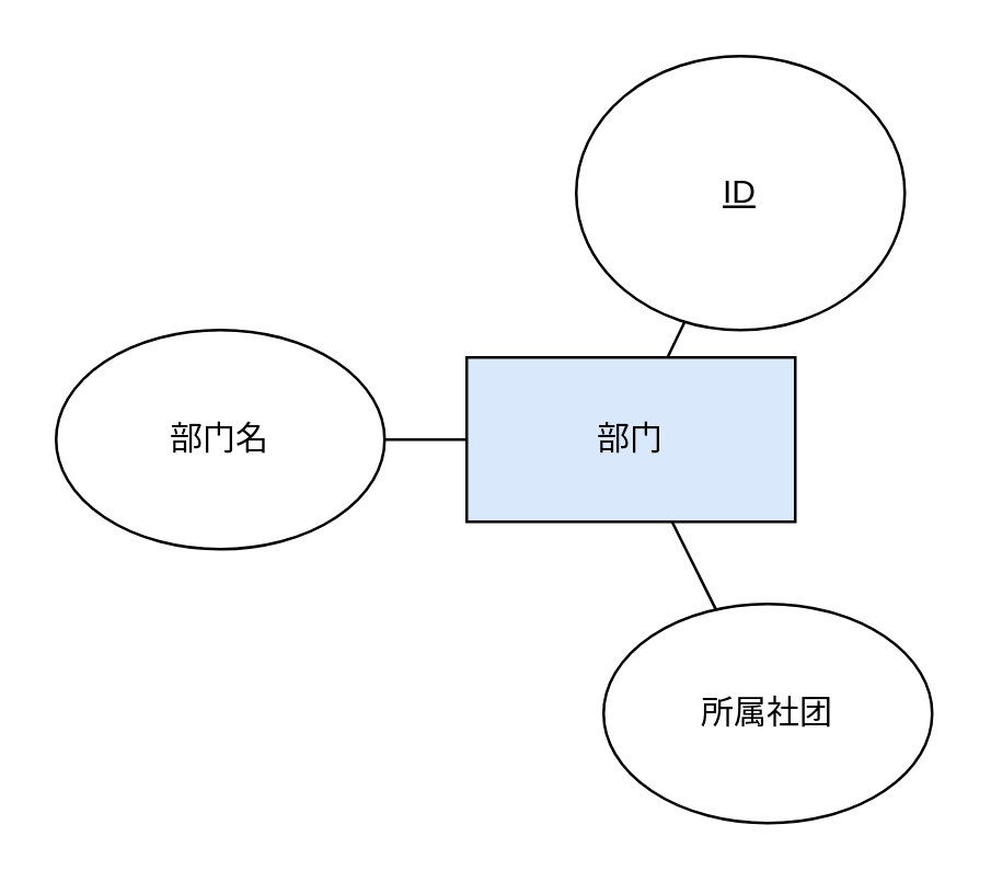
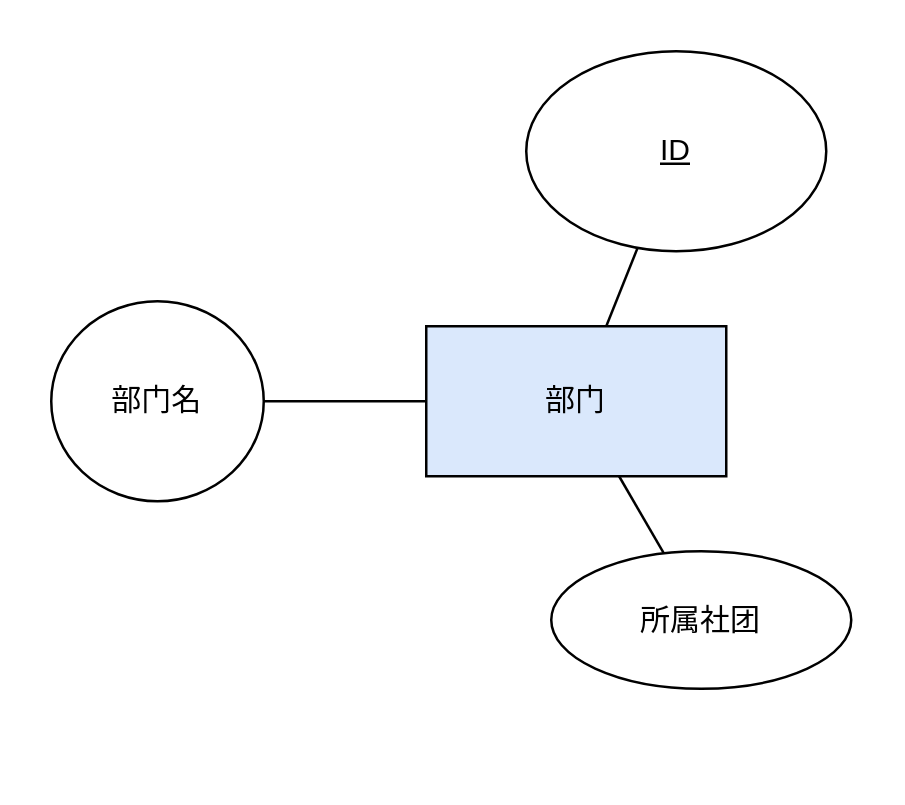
  <mxCell id="0" />
  <mxCell id="1" parent="0" />
  <mxCell id="2" value="部门" style="rounded=0;whiteSpace=wrap;html=1;fillColor=#dae8fc;" vertex="1" parent="1"><mxGeometry x="170" y="130" width="120" height="60" as="geometry" /></mxCell>
- <mxCell id="3" value="&lt;u&gt;ID&lt;/u&gt;" style="ellipse;whiteSpace=wrap;html=1;" vertex="1" parent="1"><mxGeometry x="210" y="20" width="120" height="100" as="geometry" /></mxCell>
- <mxCell id="4" value="部门名" style="ellipse;whiteSpace=wrap;html=1;" vertex="1" parent="1"><mxGeometry x="20" y="120" width="120" height="80" as="geometry" /></mxCell>
- <mxCell id="5" value="所属社团" style="ellipse;whiteSpace=wrap;html=1;" vertex="1" parent="1"><mxGeometry x="220" y="220" width="120" height="80" as="geometry" /></mxCell>
+ <mxCell id="3" value="&lt;u&gt;ID&lt;/u&gt;" style="ellipse;whiteSpace=wrap;html=1;" vertex="1" parent="1"><mxGeometry x="210" y="20" width="120" height="80" as="geometry" /></mxCell>
+ <mxCell id="4" value="部门名" style="ellipse;whiteSpace=wrap;html=1;" vertex="1" parent="1"><mxGeometry x="20" y="120" width="85" height="80" as="geometry" /></mxCell>
+ <mxCell id="5" value="所属社团" style="ellipse;whiteSpace=wrap;html=1;" vertex="1" parent="1"><mxGeometry x="220" y="220" width="120" height="55" as="geometry" /></mxCell>
  <mxCell id="6" value="" style="endArrow=none;html=1;rounded=0;" edge="1" parent="1" source="3" target="2"><mxGeometry width="50" height="50" relative="1" as="geometry"><mxPoint x="160" y="230" as="sourcePoint" /><mxPoint x="210" y="180" as="targetPoint" /></mxGeometry></mxCell>
  <mxCell id="7" value="" style="endArrow=none;html=1;rounded=0;" edge="1" parent="1" source="5" target="2"><mxGeometry width="50" height="50" relative="1" as="geometry"><mxPoint x="244" y="260" as="sourcePoint" /><mxPoint x="210" y="180" as="targetPoint" /></mxGeometry></mxCell>
  <mxCell id="8" value="" style="endArrow=none;html=1;rounded=0;" edge="1" parent="1" source="4" target="2"><mxGeometry width="50" height="50" relative="1" as="geometry"><mxPoint x="160" y="230" as="sourcePoint" /><mxPoint x="210" y="180" as="targetPoint" /></mxGeometry></mxCell>
